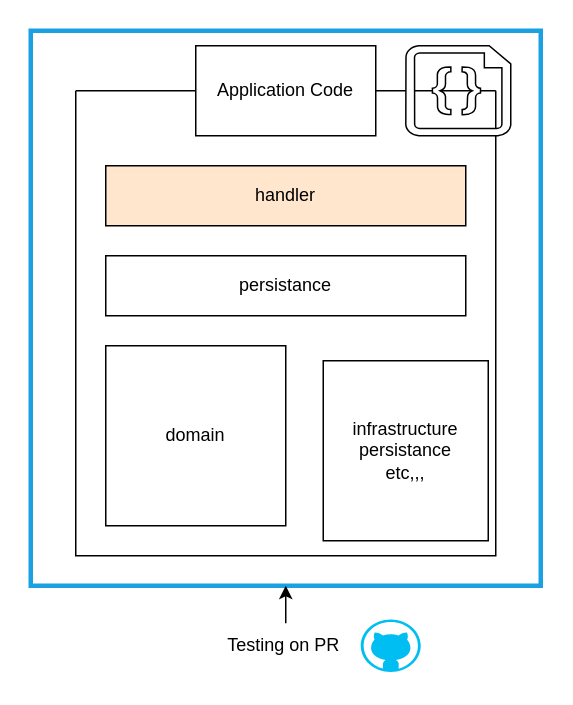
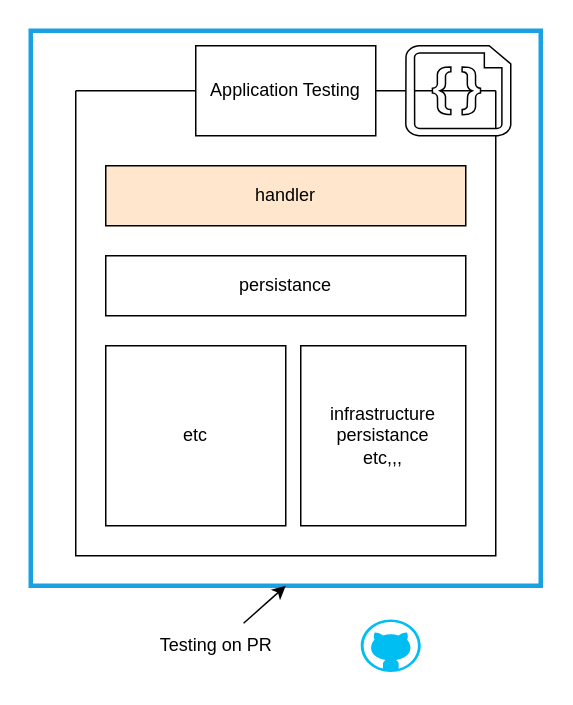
  <mxCell id="0" />
  <mxCell id="1" parent="0" />
  <mxCell id="2" value="" style="rounded=0;whiteSpace=wrap;html=1;strokeColor=#1BA1E2;strokeWidth=3;" vertex="1" parent="1"><mxGeometry x="20" y="20" width="340" height="370" as="geometry" /></mxCell>
  <mxCell id="3" value="" style="swimlane;startSize=0;" vertex="1" parent="1"><mxGeometry x="50" y="60" width="280" height="310" as="geometry"><mxRectangle x="240" y="160" width="50" height="40" as="alternateBounds" /></mxGeometry></mxCell>
  <mxCell id="4" value="handler" style="rounded=0;whiteSpace=wrap;html=1;fillColor=#ffe6cc;" vertex="1" parent="3"><mxGeometry x="20" y="50" width="240" height="40" as="geometry" /></mxCell>
  <mxCell id="5" value="persistance" style="rounded=0;whiteSpace=wrap;html=1;" vertex="1" parent="3"><mxGeometry x="20" y="110" width="240" height="40" as="geometry" /></mxCell>
- <mxCell id="6" value="domain" style="rounded=0;whiteSpace=wrap;html=1;" vertex="1" parent="3"><mxGeometry x="20" y="170" width="120" height="120" as="geometry" /></mxCell>
- <mxCell id="7" value="infrastructure&lt;br&gt;persistance&lt;br&gt;etc,,," style="rounded=0;whiteSpace=wrap;html=1;" vertex="1" parent="3"><mxGeometry x="165" y="180" width="110" height="120" as="geometry" /></mxCell>
- <mxCell id="8" value="Application Code" style="rounded=0;whiteSpace=wrap;html=1;" vertex="1" parent="1"><mxGeometry x="130" y="30" width="120" height="60" as="geometry" /></mxCell>
+ <mxCell id="6" value="etc" style="rounded=0;whiteSpace=wrap;html=1;" vertex="1" parent="3"><mxGeometry x="20" y="170" width="120" height="120" as="geometry" /></mxCell>
+ <mxCell id="7" value="infrastructure&lt;br&gt;persistance&lt;br&gt;etc,,," style="rounded=0;whiteSpace=wrap;html=1;" vertex="1" parent="3"><mxGeometry x="150" y="170" width="110" height="120" as="geometry" /></mxCell>
+ <mxCell id="8" value="Application Testing" style="rounded=0;whiteSpace=wrap;html=1;" vertex="1" parent="1"><mxGeometry x="130" y="30" width="120" height="60" as="geometry" /></mxCell>
  <mxCell id="9" value="" style="verticalLabelPosition=bottom;html=1;verticalAlign=top;align=center;shape=mxgraph.azure.code_file;pointerEvents=1;" vertex="1" parent="1"><mxGeometry x="270" y="30" width="70" height="60" as="geometry" /></mxCell>
  <mxCell id="10" style="edgeStyle=none;html=1;entryX=0.5;entryY=1;entryDx=0;entryDy=0;" edge="1" parent="1" source="11" target="2"><mxGeometry relative="1" as="geometry" /></mxCell>
- <mxCell id="11" value="Testing on PR&amp;nbsp;" style="text;html=1;align=center;verticalAlign=middle;resizable=0;points=[];autosize=1;strokeColor=none;fillColor=none;" vertex="1" parent="1"><mxGeometry x="140" y="415" width="100" height="30" as="geometry" /></mxCell>
+ <mxCell id="11" value="Testing on PR&amp;nbsp;" style="text;html=1;align=center;verticalAlign=middle;resizable=0;points=[];autosize=1;strokeColor=none;fillColor=none;" vertex="1" parent="1"><mxGeometry x="95" y="415" width="100" height="30" as="geometry" /></mxCell>
  <mxCell id="12" value="" style="verticalLabelPosition=bottom;html=1;verticalAlign=top;align=center;strokeColor=none;fillColor=#00BEF2;shape=mxgraph.azure.github_code;pointerEvents=1;" vertex="1" parent="1"><mxGeometry x="240" y="412.5" width="40" height="35" as="geometry" /></mxCell>
